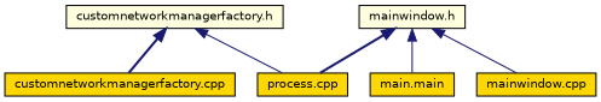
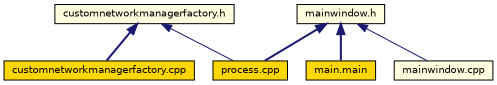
  digraph {
    node [color=black fillcolor=lightyellow fontname=Helvetica fontsize=10 shape=record style=filled]
    edge [color=midnightblue dir=back fontname=Helvetica fontsize=10 labelfontname=Helvetica labelfontsize=10 style=bold]
    n1 [fontcolor=black height=0.2 label="customnetworkmanagerfactory.h" width=0.4]
    n2 [fillcolor=gold height=0.2 label="customnetworkmanagerfactory.cpp" width=0.4]
    n3 [fillcolor=gold height=0.2 label="process.cpp" width=0.4]
    n4 [height=0.2 label="mainwindow.h" width=0.4]
    n5 [fillcolor=gold height=0.2 label="main.main" width=0.4]
-   n6 [fillcolor=gold height=0.2 label="mainwindow.cpp" width=0.4]
+   n6 [height=0.2 label="mainwindow.cpp" width=0.4]
    n1 -> n2
    n1 -> n3 [style=solid]
    n4 -> n3
-   n4 -> n5 [style=solid]
+   n4 -> n5
    n4 -> n6 [style=solid]
  }
